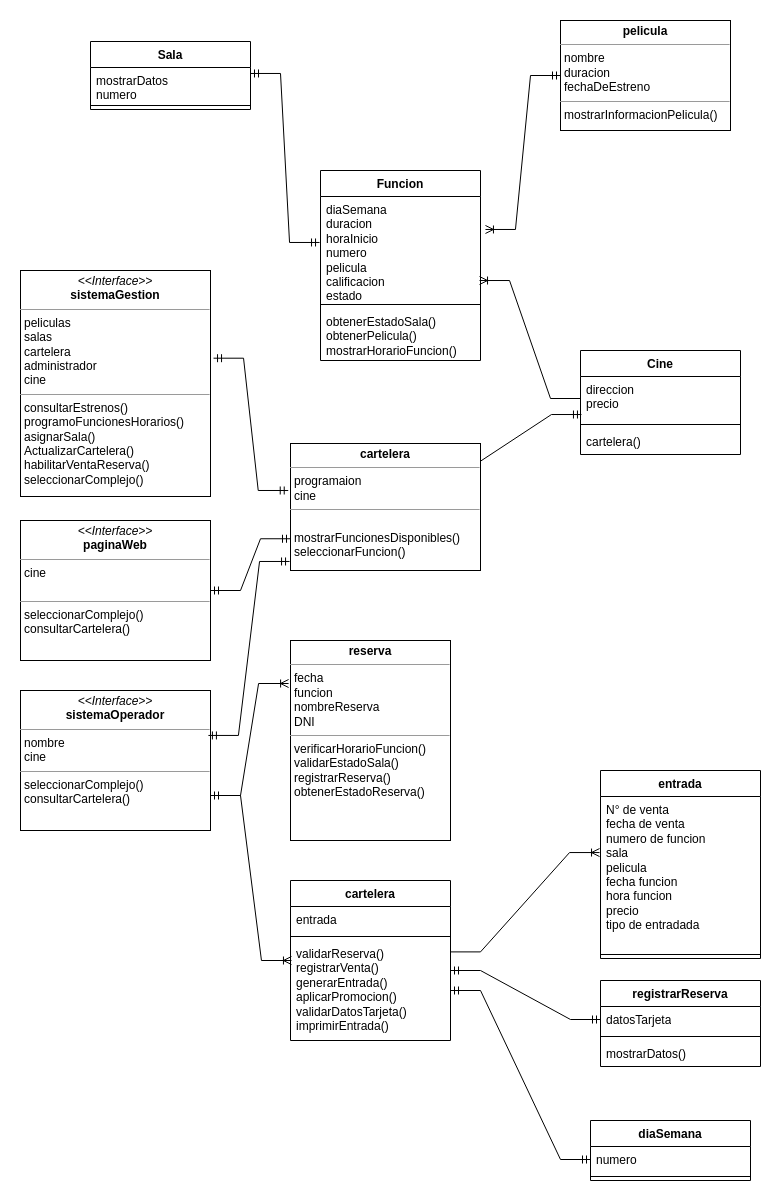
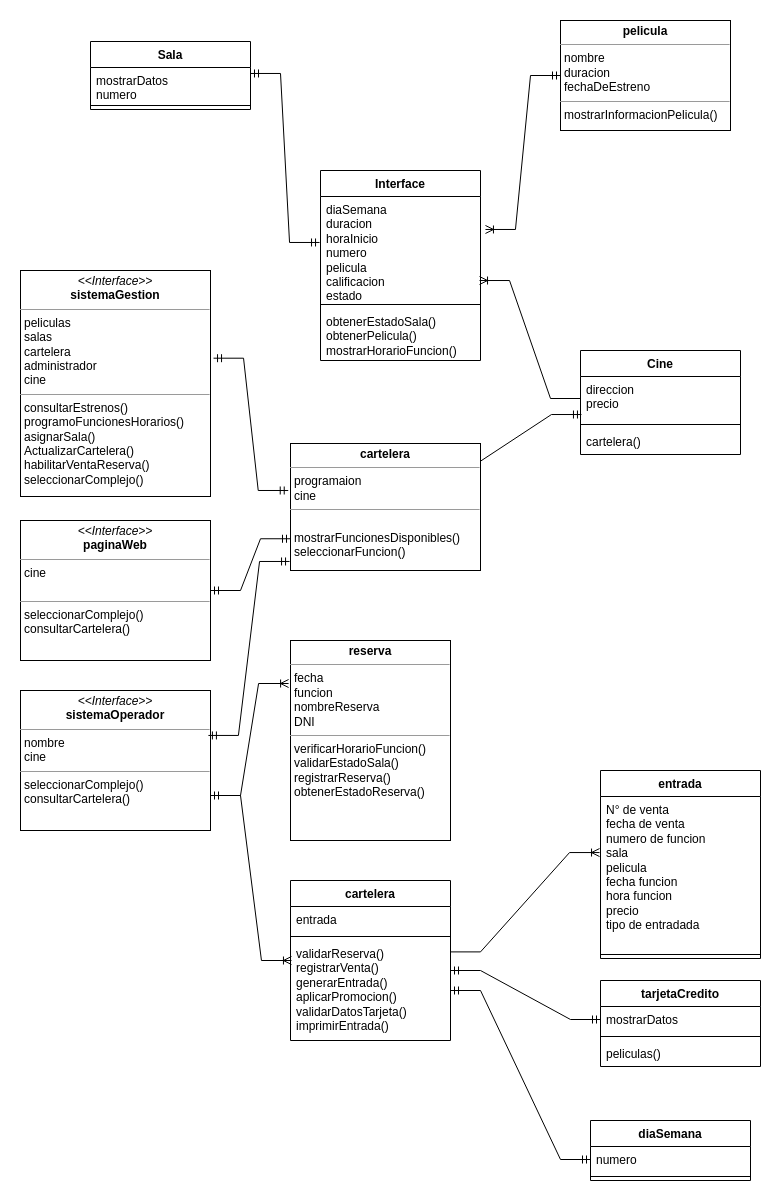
  <mxCell id="0" />
  <mxCell id="1" parent="0" />
- <mxCell id="2" value="Funcion" style="swimlane;fontStyle=1;align=center;verticalAlign=top;childLayout=stackLayout;horizontal=1;startSize=26;horizontalStack=0;resizeParent=1;resizeParentMax=0;resizeLast=0;collapsible=1;marginBottom=0;whiteSpace=wrap;html=1;" vertex="1" parent="1"><mxGeometry x="320" y="170" width="160" height="190" as="geometry" /></mxCell>
+ <mxCell id="2" value="Interface" style="swimlane;fontStyle=1;align=center;verticalAlign=top;childLayout=stackLayout;horizontal=1;startSize=26;horizontalStack=0;resizeParent=1;resizeParentMax=0;resizeLast=0;collapsible=1;marginBottom=0;whiteSpace=wrap;html=1;" vertex="1" parent="1"><mxGeometry x="320" y="170" width="160" height="190" as="geometry" /></mxCell>
  <mxCell id="3" value="diaSemana&lt;br&gt;duracion&lt;br&gt;horaInicio&lt;br&gt;numero&lt;br&gt;pelicula&lt;br&gt;calificacion&lt;br&gt;estado" style="text;strokeColor=none;fillColor=none;align=left;verticalAlign=top;spacingLeft=4;spacingRight=4;overflow=hidden;rotatable=0;points=[[0,0.5],[1,0.5]];portConstraint=eastwest;whiteSpace=wrap;html=1;" vertex="1" parent="2"><mxGeometry y="26" width="160" height="104" as="geometry" /></mxCell>
  <mxCell id="4" value="" style="line;strokeWidth=1;fillColor=none;align=left;verticalAlign=middle;spacingTop=-1;spacingLeft=3;spacingRight=3;rotatable=0;labelPosition=right;points=[];portConstraint=eastwest;strokeColor=inherit;" vertex="1" parent="2"><mxGeometry y="130" width="160" height="8" as="geometry" /></mxCell>
  <mxCell id="5" value="obtenerEstadoSala()&lt;br&gt;obtenerPelicula()&lt;br&gt;mostrarHorarioFuncion()" style="text;strokeColor=none;fillColor=none;align=left;verticalAlign=top;spacingLeft=4;spacingRight=4;overflow=hidden;rotatable=0;points=[[0,0.5],[1,0.5]];portConstraint=eastwest;whiteSpace=wrap;html=1;" vertex="1" parent="2"><mxGeometry y="138" width="160" height="52" as="geometry" /></mxCell>
  <mxCell id="6" value="&lt;p style=&quot;margin:0px;margin-top:4px;text-align:center;&quot;&gt;&lt;b&gt;pelicula&lt;/b&gt;&lt;/p&gt;&lt;hr size=&quot;1&quot;&gt;&lt;p style=&quot;margin:0px;margin-left:4px;&quot;&gt;nombre&lt;/p&gt;&lt;p style=&quot;margin:0px;margin-left:4px;&quot;&gt;duracion&lt;/p&gt;&lt;p style=&quot;margin:0px;margin-left:4px;&quot;&gt;fechaDeEstreno&lt;/p&gt;&lt;hr size=&quot;1&quot;&gt;&lt;p style=&quot;margin:0px;margin-left:4px;&quot;&gt;mostrarInformacionPelicula()&lt;/p&gt;" style="verticalAlign=top;align=left;overflow=fill;fontSize=12;fontFamily=Helvetica;html=1;whiteSpace=wrap;" vertex="1" parent="1"><mxGeometry x="560" y="20" width="170" height="110" as="geometry" /></mxCell>
  <mxCell id="7" value="Sala" style="swimlane;fontStyle=1;align=center;verticalAlign=top;childLayout=stackLayout;horizontal=1;startSize=26;horizontalStack=0;resizeParent=1;resizeParentMax=0;resizeLast=0;collapsible=1;marginBottom=0;whiteSpace=wrap;html=1;" vertex="1" parent="1"><mxGeometry x="90" y="41" width="160" height="68" as="geometry" /></mxCell>
  <mxCell id="8" value="mostrarDatos&lt;br&gt;numero" style="text;strokeColor=none;fillColor=none;align=left;verticalAlign=top;spacingLeft=4;spacingRight=4;overflow=hidden;rotatable=0;points=[[0,0.5],[1,0.5]];portConstraint=eastwest;whiteSpace=wrap;html=1;" vertex="1" parent="7"><mxGeometry y="26" width="160" height="34" as="geometry" /></mxCell>
  <mxCell id="9" value="" style="line;strokeWidth=1;fillColor=none;align=left;verticalAlign=middle;spacingTop=-1;spacingLeft=3;spacingRight=3;rotatable=0;labelPosition=right;points=[];portConstraint=eastwest;strokeColor=inherit;" vertex="1" parent="7"><mxGeometry y="60" width="160" height="8" as="geometry" /></mxCell>
  <mxCell id="10" value="" style="edgeStyle=entityRelationEdgeStyle;fontSize=12;html=1;endArrow=ERoneToMany;startArrow=ERmandOne;rounded=0;entryX=1.031;entryY=0.317;entryDx=0;entryDy=0;entryPerimeter=0;exitX=0;exitY=0.5;exitDx=0;exitDy=0;" edge="1" parent="1" source="6" target="3"><mxGeometry width="100" height="100" relative="1" as="geometry"><mxPoint x="730" y="60" as="sourcePoint" /><mxPoint x="670" y="208.984" as="targetPoint" /></mxGeometry></mxCell>
  <mxCell id="11" value="" style="edgeStyle=entityRelationEdgeStyle;fontSize=12;html=1;endArrow=ERmandOne;startArrow=ERmandOne;rounded=0;entryX=-0.006;entryY=0.442;entryDx=0;entryDy=0;entryPerimeter=0;exitX=1;exitY=0.176;exitDx=0;exitDy=0;exitPerimeter=0;" edge="1" parent="1" source="8" target="3"><mxGeometry width="100" height="100" relative="1" as="geometry"><mxPoint x="200" y="330" as="sourcePoint" /><mxPoint x="300" y="230" as="targetPoint" /></mxGeometry></mxCell>
  <mxCell id="12" value="Cine" style="swimlane;fontStyle=1;align=center;verticalAlign=top;childLayout=stackLayout;horizontal=1;startSize=26;horizontalStack=0;resizeParent=1;resizeParentMax=0;resizeLast=0;collapsible=1;marginBottom=0;whiteSpace=wrap;html=1;" vertex="1" parent="1"><mxGeometry x="580" y="350" width="160" height="104" as="geometry" /></mxCell>
  <mxCell id="13" value="direccion&lt;br&gt;precio" style="text;strokeColor=none;fillColor=none;align=left;verticalAlign=top;spacingLeft=4;spacingRight=4;overflow=hidden;rotatable=0;points=[[0,0.5],[1,0.5]];portConstraint=eastwest;whiteSpace=wrap;html=1;" vertex="1" parent="12"><mxGeometry y="26" width="160" height="44" as="geometry" /></mxCell>
  <mxCell id="14" value="" style="line;strokeWidth=1;fillColor=none;align=left;verticalAlign=middle;spacingTop=-1;spacingLeft=3;spacingRight=3;rotatable=0;labelPosition=right;points=[];portConstraint=eastwest;strokeColor=inherit;" vertex="1" parent="12"><mxGeometry y="70" width="160" height="8" as="geometry" /></mxCell>
  <mxCell id="15" value="cartelera()" style="text;strokeColor=none;fillColor=none;align=left;verticalAlign=top;spacingLeft=4;spacingRight=4;overflow=hidden;rotatable=0;points=[[0,0.5],[1,0.5]];portConstraint=eastwest;whiteSpace=wrap;html=1;" vertex="1" parent="12"><mxGeometry y="78" width="160" height="26" as="geometry" /></mxCell>
  <mxCell id="16" value="" style="edgeStyle=entityRelationEdgeStyle;fontSize=12;html=1;endArrow=ERoneToMany;rounded=0;entryX=0.994;entryY=0.808;entryDx=0;entryDy=0;entryPerimeter=0;" edge="1" parent="1" source="13" target="3"><mxGeometry width="100" height="100" relative="1" as="geometry"><mxPoint x="480" y="483" as="sourcePoint" /><mxPoint x="580" y="260" as="targetPoint" /></mxGeometry></mxCell>
  <mxCell id="17" value="&lt;p style=&quot;margin:0px;margin-top:4px;text-align:center;&quot;&gt;&lt;i&gt;&amp;lt;&amp;lt;Interface&amp;gt;&amp;gt;&lt;/i&gt;&lt;br&gt;&lt;b&gt;sistemaGestion&lt;/b&gt;&lt;/p&gt;&lt;hr size=&quot;1&quot;&gt;&lt;p style=&quot;margin:0px;margin-left:4px;&quot;&gt;peliculas&lt;br&gt;salas&lt;/p&gt;&lt;p style=&quot;margin:0px;margin-left:4px;&quot;&gt;cartelera&lt;/p&gt;&lt;p style=&quot;margin:0px;margin-left:4px;&quot;&gt;administrador&lt;/p&gt;&lt;p style=&quot;margin:0px;margin-left:4px;&quot;&gt;cine&lt;/p&gt;&lt;hr size=&quot;1&quot;&gt;&lt;p style=&quot;margin:0px;margin-left:4px;&quot;&gt;consultarEstrenos()&lt;/p&gt;&lt;p style=&quot;margin:0px;margin-left:4px;&quot;&gt;programoFuncionesHorarios()&lt;/p&gt;&lt;p style=&quot;margin:0px;margin-left:4px;&quot;&gt;asignarSala()&lt;/p&gt;&lt;p style=&quot;margin:0px;margin-left:4px;&quot;&gt;ActualizarCartelera()&lt;/p&gt;&lt;p style=&quot;margin:0px;margin-left:4px;&quot;&gt;habilitarVentaReserva()&lt;/p&gt;&lt;p style=&quot;margin:0px;margin-left:4px;&quot;&gt;seleccionarComplejo()&lt;/p&gt;" style="verticalAlign=top;align=left;overflow=fill;fontSize=12;fontFamily=Helvetica;html=1;whiteSpace=wrap;" vertex="1" parent="1"><mxGeometry x="20" y="270" width="190" height="226" as="geometry" /></mxCell>
  <mxCell id="18" value="" style="edgeStyle=entityRelationEdgeStyle;fontSize=12;html=1;endArrow=ERmandOne;startArrow=ERmandOne;rounded=0;entryX=0.006;entryY=0.864;entryDx=0;entryDy=0;entryPerimeter=0;exitX=0.986;exitY=0.133;exitDx=0;exitDy=0;exitPerimeter=0;" edge="1" parent="1" target="13"><mxGeometry width="100" height="100" relative="1" as="geometry"><mxPoint x="448.04" y="461.98" as="sourcePoint" /><mxPoint x="570" y="420" as="targetPoint" /></mxGeometry></mxCell>
  <mxCell id="19" value="&lt;p style=&quot;margin:0px;margin-top:4px;text-align:center;&quot;&gt;&lt;b&gt;cartelera&lt;/b&gt;&lt;/p&gt;&lt;hr size=&quot;1&quot;&gt;&lt;p style=&quot;margin:0px;margin-left:4px;&quot;&gt;programaion&lt;/p&gt;&lt;p style=&quot;margin:0px;margin-left:4px;&quot;&gt;cine&lt;/p&gt;&lt;hr size=&quot;1&quot;&gt;&lt;p style=&quot;margin:0px;margin-left:4px;&quot;&gt;&lt;br&gt;&lt;/p&gt;&lt;p style=&quot;margin:0px;margin-left:4px;&quot;&gt;mostrarFuncionesDisponibles()&lt;/p&gt;&lt;p style=&quot;margin:0px;margin-left:4px;&quot;&gt;seleccionarFuncion()&lt;/p&gt;" style="verticalAlign=top;align=left;overflow=fill;fontSize=12;fontFamily=Helvetica;html=1;whiteSpace=wrap;" vertex="1" parent="1"><mxGeometry x="290" y="443" width="190" height="127" as="geometry" /></mxCell>
  <mxCell id="20" value="" style="edgeStyle=entityRelationEdgeStyle;fontSize=12;html=1;endArrow=ERmandOne;startArrow=ERmandOne;rounded=0;entryX=-0.012;entryY=0.37;entryDx=0;entryDy=0;entryPerimeter=0;exitX=1.016;exitY=0.388;exitDx=0;exitDy=0;exitPerimeter=0;" edge="1" parent="1" source="17" target="19"><mxGeometry width="100" height="100" relative="1" as="geometry"><mxPoint x="180" y="590" as="sourcePoint" /><mxPoint x="280" y="490" as="targetPoint" /></mxGeometry></mxCell>
  <mxCell id="21" value="&lt;p style=&quot;margin:0px;margin-top:4px;text-align:center;&quot;&gt;&lt;i&gt;&amp;lt;&amp;lt;Interface&amp;gt;&amp;gt;&lt;/i&gt;&lt;br&gt;&lt;b&gt;paginaWeb&lt;/b&gt;&lt;/p&gt;&lt;hr size=&quot;1&quot;&gt;&lt;p style=&quot;margin:0px;margin-left:4px;&quot;&gt;cine&lt;br&gt;&lt;br&gt;&lt;/p&gt;&lt;hr size=&quot;1&quot;&gt;&lt;p style=&quot;margin:0px;margin-left:4px;&quot;&gt;seleccionarComplejo()&lt;br&gt;&lt;/p&gt;&lt;p style=&quot;margin:0px;margin-left:4px;&quot;&gt;consultarCartelera()&lt;/p&gt;" style="verticalAlign=top;align=left;overflow=fill;fontSize=12;fontFamily=Helvetica;html=1;whiteSpace=wrap;" vertex="1" parent="1"><mxGeometry x="20" y="520" width="190" height="140" as="geometry" /></mxCell>
  <mxCell id="22" value="&lt;p style=&quot;margin:0px;margin-top:4px;text-align:center;&quot;&gt;&lt;i&gt;&amp;lt;&amp;lt;Interface&amp;gt;&amp;gt;&lt;/i&gt;&lt;br&gt;&lt;b&gt;sistemaOperador&lt;/b&gt;&lt;/p&gt;&lt;hr size=&quot;1&quot;&gt;&lt;p style=&quot;margin:0px;margin-left:4px;&quot;&gt;nombre&lt;br&gt;cine&lt;/p&gt;&lt;hr size=&quot;1&quot;&gt;&lt;p style=&quot;border-color: var(--border-color); margin: 0px 0px 0px 4px;&quot;&gt;seleccionarComplejo()&lt;br style=&quot;border-color: var(--border-color);&quot;&gt;&lt;/p&gt;&lt;p style=&quot;border-color: var(--border-color); margin: 0px 0px 0px 4px;&quot;&gt;consultarCartelera()&lt;/p&gt;" style="verticalAlign=top;align=left;overflow=fill;fontSize=12;fontFamily=Helvetica;html=1;whiteSpace=wrap;" vertex="1" parent="1"><mxGeometry x="20" y="690" width="190" height="140" as="geometry" /></mxCell>
  <mxCell id="23" value="" style="edgeStyle=entityRelationEdgeStyle;fontSize=12;html=1;endArrow=ERmandOne;startArrow=ERmandOne;rounded=0;entryX=0;entryY=0.75;entryDx=0;entryDy=0;" edge="1" parent="1" source="21" target="19"><mxGeometry width="100" height="100" relative="1" as="geometry"><mxPoint x="280" y="750" as="sourcePoint" /><mxPoint x="380" y="650" as="targetPoint" /></mxGeometry></mxCell>
  <mxCell id="24" value="" style="edgeStyle=entityRelationEdgeStyle;fontSize=12;html=1;endArrow=ERmandOne;startArrow=ERmandOne;rounded=0;entryX=-0.005;entryY=0.929;entryDx=0;entryDy=0;exitX=0.989;exitY=0.321;exitDx=0;exitDy=0;exitPerimeter=0;entryPerimeter=0;" edge="1" parent="1" source="22" target="19"><mxGeometry width="100" height="100" relative="1" as="geometry"><mxPoint x="240" y="880" as="sourcePoint" /><mxPoint x="340" y="780" as="targetPoint" /></mxGeometry></mxCell>
  <mxCell id="25" value="&lt;p style=&quot;margin:0px;margin-top:4px;text-align:center;&quot;&gt;&lt;b&gt;reserva&lt;/b&gt;&lt;/p&gt;&lt;hr size=&quot;1&quot;&gt;&lt;p style=&quot;margin:0px;margin-left:4px;&quot;&gt;fecha&lt;/p&gt;&lt;p style=&quot;margin:0px;margin-left:4px;&quot;&gt;funcion&lt;/p&gt;&lt;p style=&quot;margin:0px;margin-left:4px;&quot;&gt;nombreReserva&lt;/p&gt;&lt;p style=&quot;margin:0px;margin-left:4px;&quot;&gt;DNI&lt;/p&gt;&lt;hr size=&quot;1&quot;&gt;&lt;p style=&quot;margin:0px;margin-left:4px;&quot;&gt;verificarHorarioFuncion()&lt;/p&gt;&lt;p style=&quot;margin:0px;margin-left:4px;&quot;&gt;validarEstadoSala()&lt;/p&gt;&lt;p style=&quot;margin:0px;margin-left:4px;&quot;&gt;registrarReserva()&lt;/p&gt;&lt;p style=&quot;margin:0px;margin-left:4px;&quot;&gt;obtenerEstadoReserva()&lt;/p&gt;" style="verticalAlign=top;align=left;overflow=fill;fontSize=12;fontFamily=Helvetica;html=1;whiteSpace=wrap;" vertex="1" parent="1"><mxGeometry x="290" y="640" width="160" height="200" as="geometry" /></mxCell>
  <mxCell id="26" value="" style="edgeStyle=entityRelationEdgeStyle;fontSize=12;html=1;endArrow=ERoneToMany;rounded=0;exitX=1;exitY=0.75;exitDx=0;exitDy=0;entryX=-0.012;entryY=0.215;entryDx=0;entryDy=0;entryPerimeter=0;" edge="1" parent="1" source="22" target="25"><mxGeometry width="100" height="100" relative="1" as="geometry"><mxPoint x="230" y="810" as="sourcePoint" /><mxPoint x="330" y="710" as="targetPoint" /></mxGeometry></mxCell>
  <mxCell id="27" value="cartelera" style="swimlane;fontStyle=1;align=center;verticalAlign=top;childLayout=stackLayout;horizontal=1;startSize=26;horizontalStack=0;resizeParent=1;resizeParentMax=0;resizeLast=0;collapsible=1;marginBottom=0;whiteSpace=wrap;html=1;" vertex="1" parent="1"><mxGeometry x="290" y="880" width="160" height="160" as="geometry" /></mxCell>
  <mxCell id="28" value="entrada" style="text;strokeColor=none;fillColor=none;align=left;verticalAlign=top;spacingLeft=4;spacingRight=4;overflow=hidden;rotatable=0;points=[[0,0.5],[1,0.5]];portConstraint=eastwest;whiteSpace=wrap;html=1;" vertex="1" parent="27"><mxGeometry y="26" width="160" height="26" as="geometry" /></mxCell>
  <mxCell id="29" value="" style="line;strokeWidth=1;fillColor=none;align=left;verticalAlign=middle;spacingTop=-1;spacingLeft=3;spacingRight=3;rotatable=0;labelPosition=right;points=[];portConstraint=eastwest;strokeColor=inherit;" vertex="1" parent="27"><mxGeometry y="52" width="160" height="8" as="geometry" /></mxCell>
  <mxCell id="30" value="validarReserva()&lt;br&gt;registrarVenta()&lt;br&gt;generarEntrada()&lt;br&gt;aplicarPromocion()&lt;br&gt;validarDatosTarjeta()&lt;br&gt;imprimirEntrada()" style="text;strokeColor=none;fillColor=none;align=left;verticalAlign=top;spacingLeft=4;spacingRight=4;overflow=hidden;rotatable=0;points=[[0,0.5],[1,0.5]];portConstraint=eastwest;whiteSpace=wrap;html=1;" vertex="1" parent="27"><mxGeometry y="60" width="160" height="100" as="geometry" /></mxCell>
  <mxCell id="31" value="entrada" style="swimlane;fontStyle=1;align=center;verticalAlign=top;childLayout=stackLayout;horizontal=1;startSize=26;horizontalStack=0;resizeParent=1;resizeParentMax=0;resizeLast=0;collapsible=1;marginBottom=0;whiteSpace=wrap;html=1;" vertex="1" parent="1"><mxGeometry x="600" y="770" width="160" height="188" as="geometry" /></mxCell>
  <mxCell id="32" value="N° de venta&lt;br&gt;fecha de venta&lt;br&gt;numero de funcion&lt;br&gt;sala&lt;br&gt;pelicula&lt;br&gt;fecha funcion&lt;br&gt;hora funcion&lt;br&gt;precio&lt;br&gt;tipo de entradada" style="text;strokeColor=none;fillColor=none;align=left;verticalAlign=top;spacingLeft=4;spacingRight=4;overflow=hidden;rotatable=0;points=[[0,0.5],[1,0.5]];portConstraint=eastwest;whiteSpace=wrap;html=1;" vertex="1" parent="31"><mxGeometry y="26" width="160" height="154" as="geometry" /></mxCell>
  <mxCell id="33" value="" style="line;strokeWidth=1;fillColor=none;align=left;verticalAlign=middle;spacingTop=-1;spacingLeft=3;spacingRight=3;rotatable=0;labelPosition=right;points=[];portConstraint=eastwest;strokeColor=inherit;" vertex="1" parent="31"><mxGeometry y="180" width="160" height="8" as="geometry" /></mxCell>
- <mxCell id="34" value="registrarReserva" style="swimlane;fontStyle=1;align=center;verticalAlign=top;childLayout=stackLayout;horizontal=1;startSize=26;horizontalStack=0;resizeParent=1;resizeParentMax=0;resizeLast=0;collapsible=1;marginBottom=0;whiteSpace=wrap;html=1;" vertex="1" parent="1"><mxGeometry x="600" y="980" width="160" height="86" as="geometry" /></mxCell>
- <mxCell id="35" value="datosTarjeta" style="text;strokeColor=none;fillColor=none;align=left;verticalAlign=top;spacingLeft=4;spacingRight=4;overflow=hidden;rotatable=0;points=[[0,0.5],[1,0.5]];portConstraint=eastwest;whiteSpace=wrap;html=1;" vertex="1" parent="34"><mxGeometry y="26" width="160" height="26" as="geometry" /></mxCell>
+ <mxCell id="34" value="tarjetaCredito" style="swimlane;fontStyle=1;align=center;verticalAlign=top;childLayout=stackLayout;horizontal=1;startSize=26;horizontalStack=0;resizeParent=1;resizeParentMax=0;resizeLast=0;collapsible=1;marginBottom=0;whiteSpace=wrap;html=1;" vertex="1" parent="1"><mxGeometry x="600" y="980" width="160" height="86" as="geometry" /></mxCell>
+ <mxCell id="35" value="mostrarDatos" style="text;strokeColor=none;fillColor=none;align=left;verticalAlign=top;spacingLeft=4;spacingRight=4;overflow=hidden;rotatable=0;points=[[0,0.5],[1,0.5]];portConstraint=eastwest;whiteSpace=wrap;html=1;" vertex="1" parent="34"><mxGeometry y="26" width="160" height="26" as="geometry" /></mxCell>
  <mxCell id="36" value="" style="line;strokeWidth=1;fillColor=none;align=left;verticalAlign=middle;spacingTop=-1;spacingLeft=3;spacingRight=3;rotatable=0;labelPosition=right;points=[];portConstraint=eastwest;strokeColor=inherit;" vertex="1" parent="34"><mxGeometry y="52" width="160" height="8" as="geometry" /></mxCell>
- <mxCell id="37" value="mostrarDatos()" style="text;strokeColor=none;fillColor=none;align=left;verticalAlign=top;spacingLeft=4;spacingRight=4;overflow=hidden;rotatable=0;points=[[0,0.5],[1,0.5]];portConstraint=eastwest;whiteSpace=wrap;html=1;" vertex="1" parent="34"><mxGeometry y="60" width="160" height="26" as="geometry" /></mxCell>
+ <mxCell id="37" value="peliculas()" style="text;strokeColor=none;fillColor=none;align=left;verticalAlign=top;spacingLeft=4;spacingRight=4;overflow=hidden;rotatable=0;points=[[0,0.5],[1,0.5]];portConstraint=eastwest;whiteSpace=wrap;html=1;" vertex="1" parent="34"><mxGeometry y="60" width="160" height="26" as="geometry" /></mxCell>
  <mxCell id="38" value="diaSemana" style="swimlane;fontStyle=1;align=center;verticalAlign=top;childLayout=stackLayout;horizontal=1;startSize=26;horizontalStack=0;resizeParent=1;resizeParentMax=0;resizeLast=0;collapsible=1;marginBottom=0;whiteSpace=wrap;html=1;" vertex="1" parent="1"><mxGeometry x="590" y="1120" width="160" height="60" as="geometry" /></mxCell>
  <mxCell id="39" value="numero" style="text;strokeColor=none;fillColor=none;align=left;verticalAlign=top;spacingLeft=4;spacingRight=4;overflow=hidden;rotatable=0;points=[[0,0.5],[1,0.5]];portConstraint=eastwest;whiteSpace=wrap;html=1;" vertex="1" parent="38"><mxGeometry y="26" width="160" height="26" as="geometry" /></mxCell>
  <mxCell id="40" value="" style="line;strokeWidth=1;fillColor=none;align=left;verticalAlign=middle;spacingTop=-1;spacingLeft=3;spacingRight=3;rotatable=0;labelPosition=right;points=[];portConstraint=eastwest;strokeColor=inherit;" vertex="1" parent="38"><mxGeometry y="52" width="160" height="8" as="geometry" /></mxCell>
  <mxCell id="41" value="" style="edgeStyle=entityRelationEdgeStyle;fontSize=12;html=1;endArrow=ERoneToMany;rounded=0;entryX=-0.006;entryY=0.364;entryDx=0;entryDy=0;entryPerimeter=0;exitX=1;exitY=0.114;exitDx=0;exitDy=0;exitPerimeter=0;" edge="1" parent="1" source="30" target="32"><mxGeometry width="100" height="100" relative="1" as="geometry"><mxPoint x="490" y="1030" as="sourcePoint" /><mxPoint x="590" y="930" as="targetPoint" /></mxGeometry></mxCell>
  <mxCell id="42" value="" style="edgeStyle=entityRelationEdgeStyle;fontSize=12;html=1;endArrow=ERmandOne;startArrow=ERmandOne;rounded=0;exitX=1;exitY=0.5;exitDx=0;exitDy=0;entryX=0;entryY=0.5;entryDx=0;entryDy=0;" edge="1" parent="1" source="30" target="39"><mxGeometry width="100" height="100" relative="1" as="geometry"><mxPoint x="490" y="1100" as="sourcePoint" /><mxPoint x="590" y="1000" as="targetPoint" /></mxGeometry></mxCell>
  <mxCell id="43" value="" style="edgeStyle=entityRelationEdgeStyle;fontSize=12;html=1;endArrow=ERmandOne;startArrow=ERmandOne;rounded=0;entryX=0;entryY=0.5;entryDx=0;entryDy=0;" edge="1" parent="1" target="35"><mxGeometry width="100" height="100" relative="1" as="geometry"><mxPoint x="450" y="970" as="sourcePoint" /><mxPoint x="550" y="870" as="targetPoint" /></mxGeometry></mxCell>
  <mxCell id="44" value="" style="edgeStyle=entityRelationEdgeStyle;fontSize=12;html=1;endArrow=ERoneToMany;startArrow=ERmandOne;rounded=0;entryX=0.006;entryY=0.2;entryDx=0;entryDy=0;entryPerimeter=0;exitX=1;exitY=0.75;exitDx=0;exitDy=0;" edge="1" parent="1" source="22" target="30"><mxGeometry width="100" height="100" relative="1" as="geometry"><mxPoint x="110" y="1040" as="sourcePoint" /><mxPoint x="210" y="940" as="targetPoint" /></mxGeometry></mxCell>
